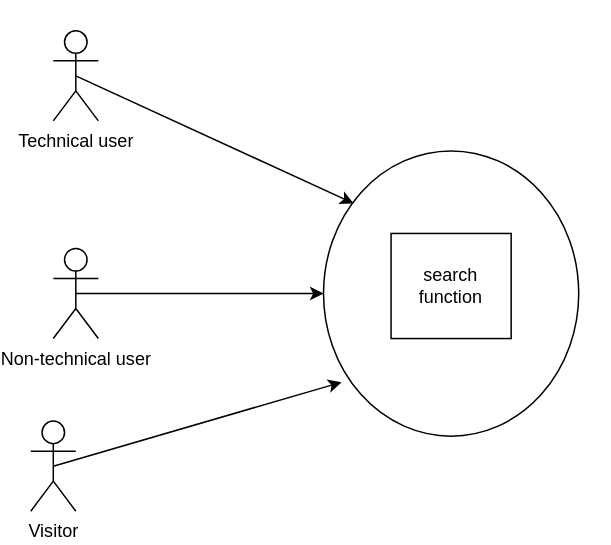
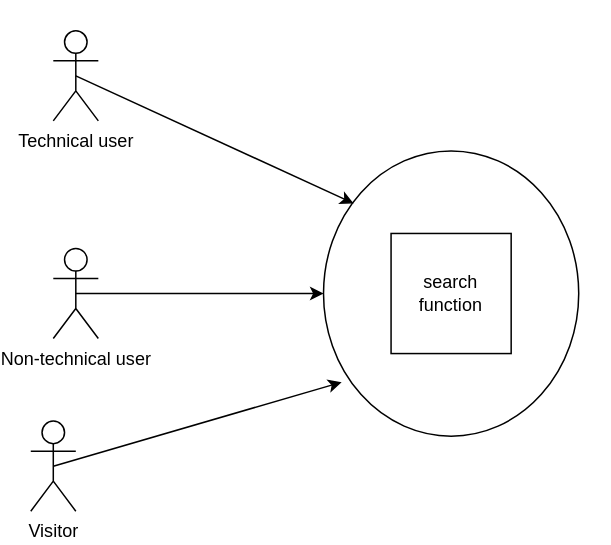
  <mxCell id="0" />
  <mxCell id="1" parent="0" />
  <mxCell id="2" value="Non-technical user" style="shape=umlActor;verticalLabelPosition=bottom;verticalAlign=top;html=1;outlineConnect=0;" parent="1" vertex="1"><mxGeometry x="35" y="165" width="30" height="60" as="geometry" /></mxCell>
  <mxCell id="3" value="Technical user" style="shape=umlActor;verticalLabelPosition=bottom;verticalAlign=top;html=1;outlineConnect=0;" parent="1" vertex="1"><mxGeometry x="35" y="20" width="30" height="60" as="geometry" /></mxCell>
  <mxCell id="4" value="Visitor" style="shape=umlActor;verticalLabelPosition=bottom;verticalAlign=top;html=1;outlineConnect=0;" parent="1" vertex="1"><mxGeometry x="20" y="280" width="30" height="60" as="geometry" /></mxCell>
  <mxCell id="5" value="" style="ellipse;whiteSpace=wrap;html=1;" parent="1" vertex="1"><mxGeometry x="215" y="100" width="170" height="190" as="geometry" /></mxCell>
  <mxCell id="6" value="" style="endArrow=classic;html=1;rounded=0;exitX=0.5;exitY=0.5;exitDx=0;exitDy=0;exitPerimeter=0;entryX=0.071;entryY=0.811;entryDx=0;entryDy=0;entryPerimeter=0;" parent="1" source="4" target="5" edge="1"><mxGeometry width="50" height="50" relative="1" as="geometry"><mxPoint x="95" y="295" as="sourcePoint" /><mxPoint x="145" y="245" as="targetPoint" /></mxGeometry></mxCell>
  <mxCell id="7" value="" style="endArrow=classic;html=1;rounded=0;exitX=0.5;exitY=0.5;exitDx=0;exitDy=0;exitPerimeter=0;entryX=0;entryY=0.5;entryDx=0;entryDy=0;" parent="1" source="2" target="5" edge="1"><mxGeometry width="50" height="50" relative="1" as="geometry"><mxPoint x="85" y="205" as="sourcePoint" /><mxPoint x="135" y="155" as="targetPoint" /></mxGeometry></mxCell>
  <mxCell id="8" value="" style="endArrow=classic;html=1;rounded=0;exitX=0.5;exitY=0.5;exitDx=0;exitDy=0;exitPerimeter=0;entryX=0.118;entryY=0.184;entryDx=0;entryDy=0;entryPerimeter=0;" parent="1" source="3" target="5" edge="1"><mxGeometry width="50" height="50" relative="1" as="geometry"><mxPoint x="85" y="85" as="sourcePoint" /><mxPoint x="135" y="35" as="targetPoint" /></mxGeometry></mxCell>
- <mxCell id="9" value="search function" style="whiteSpace=wrap;html=1;aspect=fixed;" parent="1" vertex="1"><mxGeometry x="260" y="155" width="80" height="70" as="geometry" /></mxCell>
+ <mxCell id="9" value="search function" style="whiteSpace=wrap;html=1;aspect=fixed;" parent="1" vertex="1"><mxGeometry x="260" y="155" width="80" height="80" as="geometry" /></mxCell>
